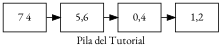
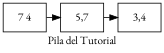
  digraph {
    fontname="EB Garamond"
    label="Pila del Tutorial"
    node [fontname="EB Garamond" shape=box]
    edge [fontname="EB Garamond"]
    n1 [label="7 4"]
-   n2 [label="5,6"]
-   n3 [label="0,4"]
-   n4 [label="1,2"]
+   n2 [label="5,7"]
+   n3 [label="3,4"]
    subgraph sub_1 {
      rank=same
      n1
      n2
      n3
-     n4
    }
    n1 -> n2
    n2 -> n3
-   n3 -> n4
  }
